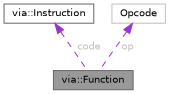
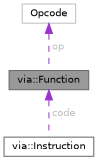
  digraph {
    node [color=gray40 fillcolor=white fontname=Helvetica fontsize=10 shape=box style=filled]
    edge [color=darkorchid3 dir=back fontcolor=grey fontname=Helvetica fontsize=10 labelfontname=Helvetica labelfontsize=10 style=dashed]
    n1 [fillcolor=grey60 fontcolor=black height=0.2 label="via::Function" width=0.4]
    n2 [height=0.2 label="via::Instruction" width=0.4]
    n3 [color=grey75 height=0.2 label=Opcode width=0.4]
-   n2 -> n1 [label=" code"]
+   n1 -> n2 [label=" code"]
    n3 -> n1 [label=" op"]
  }
